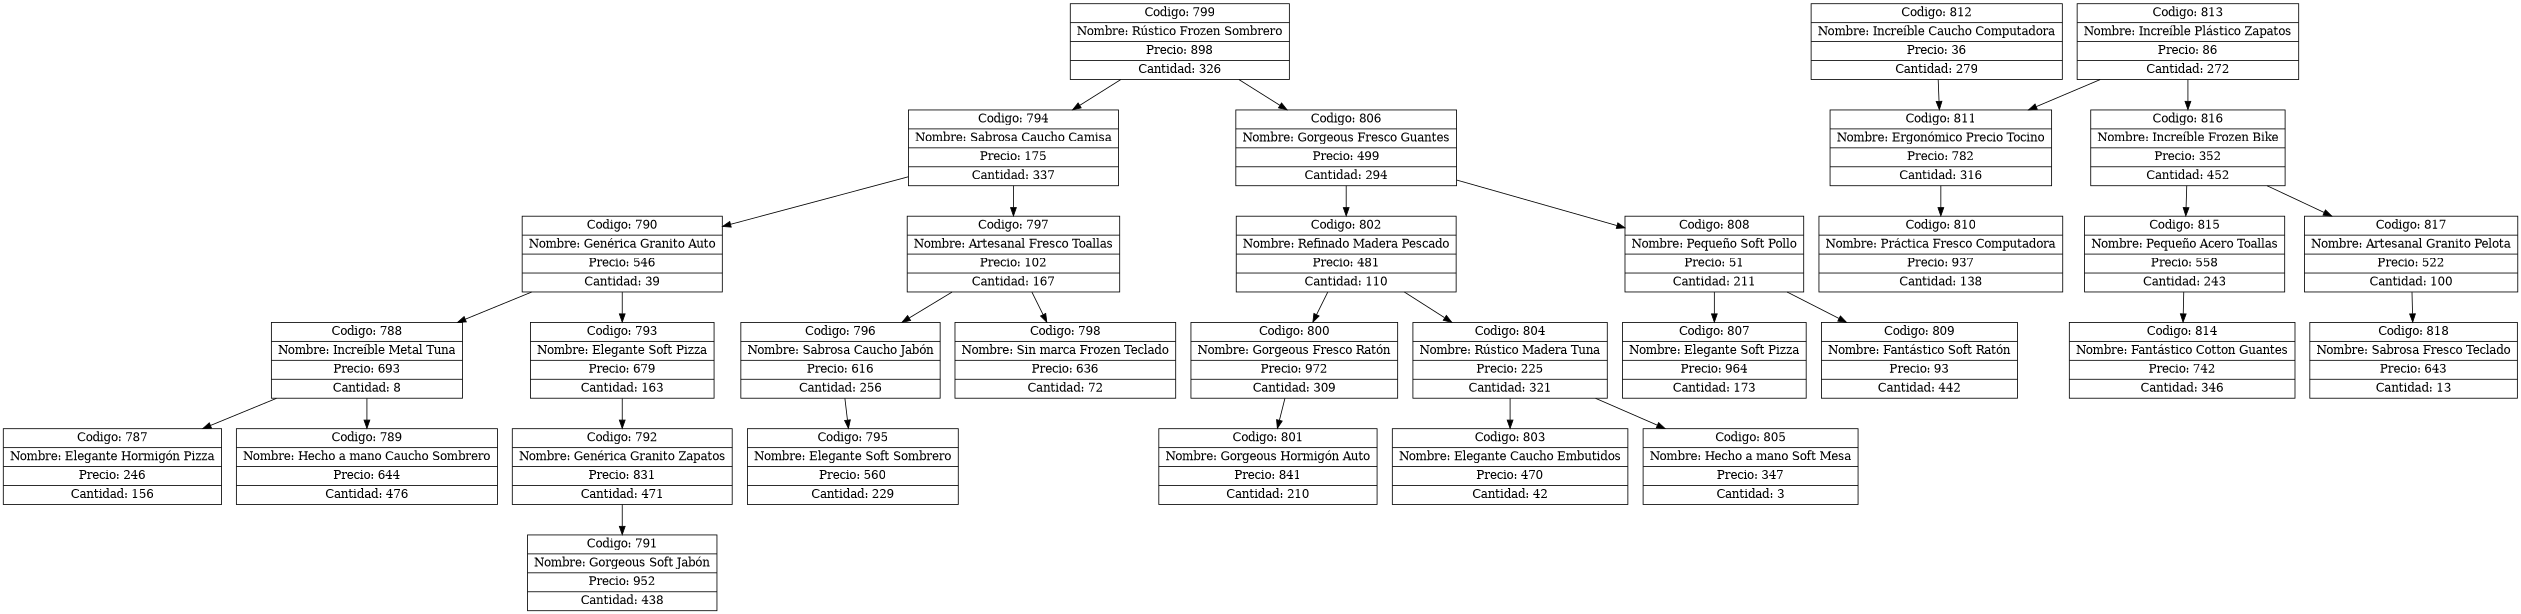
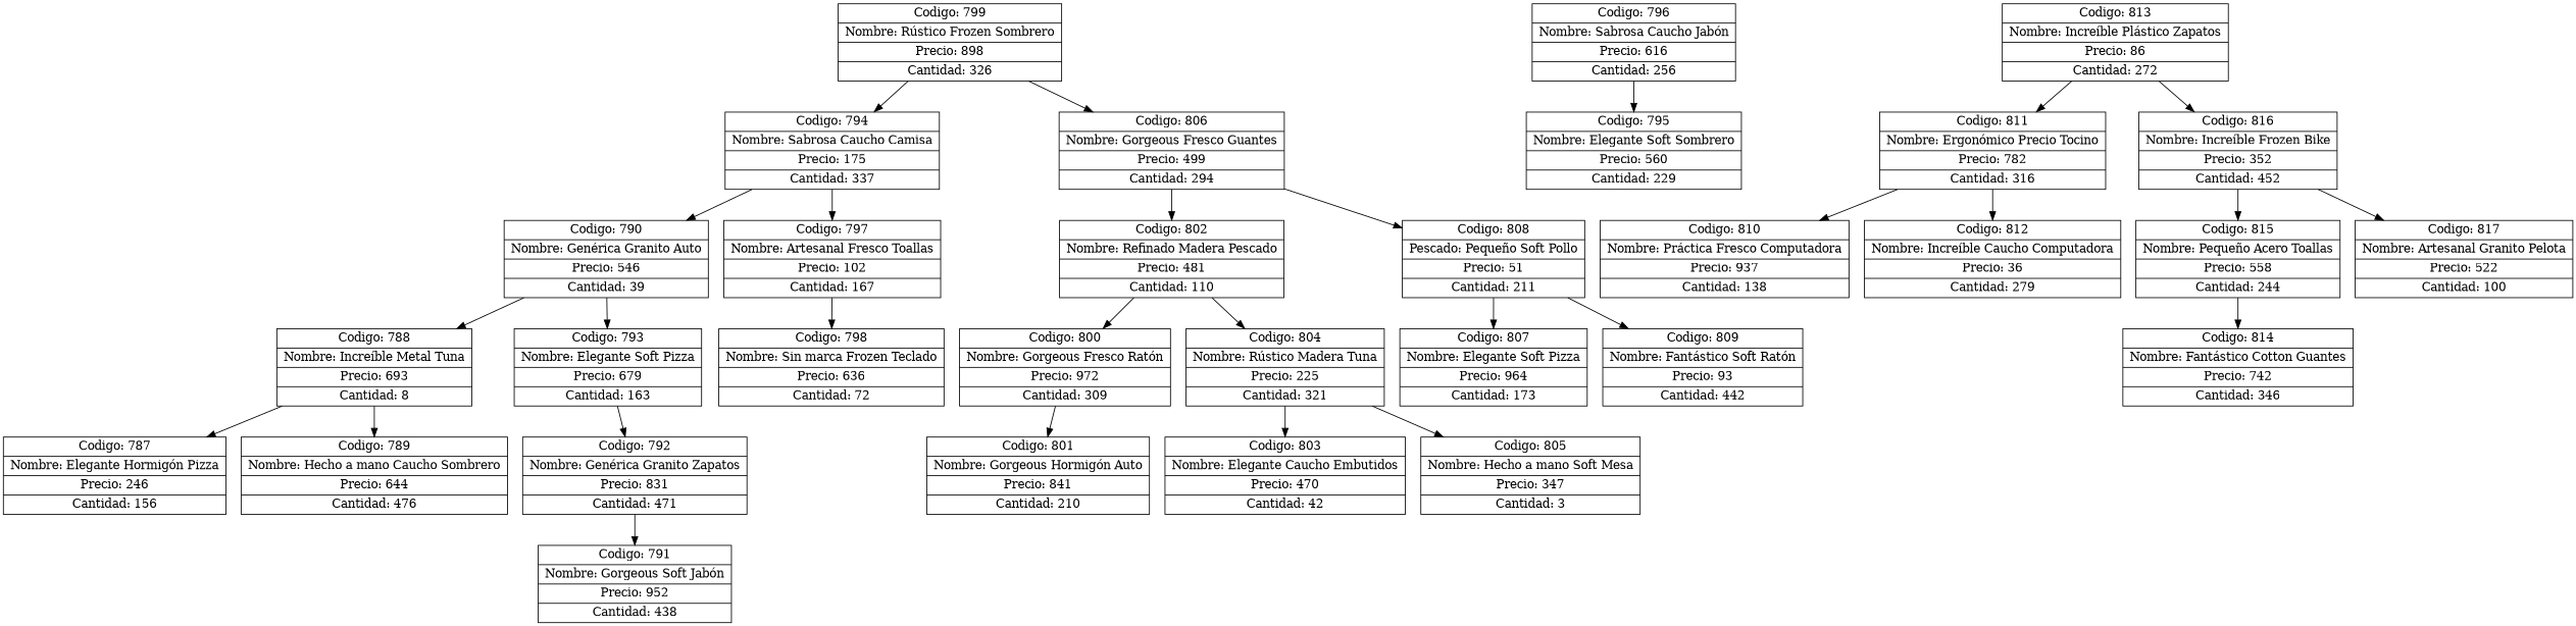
  digraph {
    node [shape=record]
    n1 [label="{ Codigo: 799 | Nombre: Rústico Frozen Sombrero | Precio: 898 | Cantidad: 326}"]
    n2 [label="{ Codigo: 794 | Nombre: Sabrosa Caucho Camisa | Precio: 175 | Cantidad: 337}"]
    n3 [label="{ Codigo: 806 | Nombre: Gorgeous Fresco Guantes | Precio: 499 | Cantidad: 294}"]
    n4 [label="{ Codigo: 790 | Nombre: Genérica Granito Auto | Precio: 546 | Cantidad: 39}"]
    n5 [label="{ Codigo: 797 | Nombre: Artesanal Fresco Toallas | Precio: 102 | Cantidad: 167}"]
    n6 [label="{ Codigo: 802 | Nombre: Refinado Madera Pescado | Precio: 481 | Cantidad: 110}"]
-   n7 [label="{ Codigo: 808 | Nombre: Pequeño Soft Pollo | Precio: 51 | Cantidad: 211}"]
+   n7 [label="{ Codigo: 808 | Pescado: Pequeño Soft Pollo | Precio: 51 | Cantidad: 211}"]
    n8 [label="{ Codigo: 788 | Nombre: Increíble Metal Tuna | Precio: 693 | Cantidad: 8}"]
    n9 [label="{ Codigo: 793 | Nombre: Elegante Soft Pizza | Precio: 679 | Cantidad: 163}"]
    n10 [label="{ Codigo: 796 | Nombre: Sabrosa Caucho Jabón | Precio: 616 | Cantidad: 256}"]
    n11 [label="{ Codigo: 798 | Nombre: Sin marca Frozen Teclado | Precio: 636 | Cantidad: 72}"]
    n12 [label="{ Codigo: 787 | Nombre: Elegante Hormigón Pizza | Precio: 246 | Cantidad: 156}"]
    n13 [label="{ Codigo: 789 | Nombre: Hecho a mano Caucho Sombrero | Precio: 644 | Cantidad: 476}"]
    n14 [label="{ Codigo: 792 | Nombre: Genérica Granito Zapatos | Precio: 831 | Cantidad: 471}"]
    n15 [label="{ Codigo: 791 | Nombre: Gorgeous Soft Jabón | Precio: 952 | Cantidad: 438}"]
    n16 [label="{ Codigo: 795 | Nombre: Elegante Soft Sombrero | Precio: 560 | Cantidad: 229}"]
    n17 [label="{ Codigo: 800 | Nombre: Gorgeous Fresco Ratón | Precio: 972 | Cantidad: 309}"]
    n18 [label="{ Codigo: 804 | Nombre: Rústico Madera Tuna | Precio: 225 | Cantidad: 321}"]
    n19 [label="{ Codigo: 807 | Nombre: Elegante Soft Pizza | Precio: 964 | Cantidad: 173}"]
    n20 [label="{ Codigo: 809 | Nombre: Fantástico Soft Ratón | Precio: 93 | Cantidad: 442}"]
    n21 [label="{ Codigo: 801 | Nombre: Gorgeous Hormigón Auto | Precio: 841 | Cantidad: 210}"]
    n22 [label="{ Codigo: 803 | Nombre: Elegante Caucho Embutidos | Precio: 470 | Cantidad: 42}"]
    n23 [label="{ Codigo: 805 | Nombre: Hecho a mano Soft Mesa | Precio: 347 | Cantidad: 3}"]
    n24 [label="{ Codigo: 813 | Nombre: Increíble Plástico Zapatos | Precio: 86 | Cantidad: 272}"]
    n25 [label="{ Codigo: 811 | Nombre: Ergonómico Precio Tocino | Precio: 782 | Cantidad: 316}"]
    n26 [label="{ Codigo: 816 | Nombre: Increíble Frozen Bike | Precio: 352 | Cantidad: 452}"]
    n27 [label="{ Codigo: 810 | Nombre: Práctica Fresco Computadora | Precio: 937 | Cantidad: 138}"]
    n28 [label="{ Codigo: 812 | Nombre: Increíble Caucho Computadora | Precio: 36 | Cantidad: 279}"]
-   n29 [label="{ Codigo: 815 | Nombre: Pequeño Acero Toallas | Precio: 558 | Cantidad: 243}"]
+   n29 [label="{ Codigo: 815 | Nombre: Pequeño Acero Toallas | Precio: 558 | Cantidad: 244}"]
    n30 [label="{ Codigo: 817 | Nombre: Artesanal Granito Pelota | Precio: 522 | Cantidad: 100}"]
    n31 [label="{ Codigo: 814 | Nombre: Fantástico Cotton Guantes | Precio: 742 | Cantidad: 346}"]
-   n32 [label="{ Codigo: 818 | Nombre: Sabrosa Fresco Teclado | Precio: 643 | Cantidad: 13}"]
    n1 -> n2
    n1 -> n3
    n2 -> n4
    n2 -> n5
    n3 -> n6
    n3 -> n7
    n4 -> n8
    n4 -> n9
-   n5 -> n10
    n5 -> n11
    n6 -> n17
    n6 -> n18
    n7 -> n19
    n7 -> n20
    n8 -> n12
    n8 -> n13
    n9 -> n14
    n10 -> n16
    n14 -> n15
    n17 -> n21
    n18 -> n22
    n18 -> n23
    n24 -> n25
    n24 -> n26
    n25 -> n27
-   n28 -> n25
+   n25 -> n28
    n26 -> n29
    n26 -> n30
    n29 -> n31
-   n30 -> n32
  }
